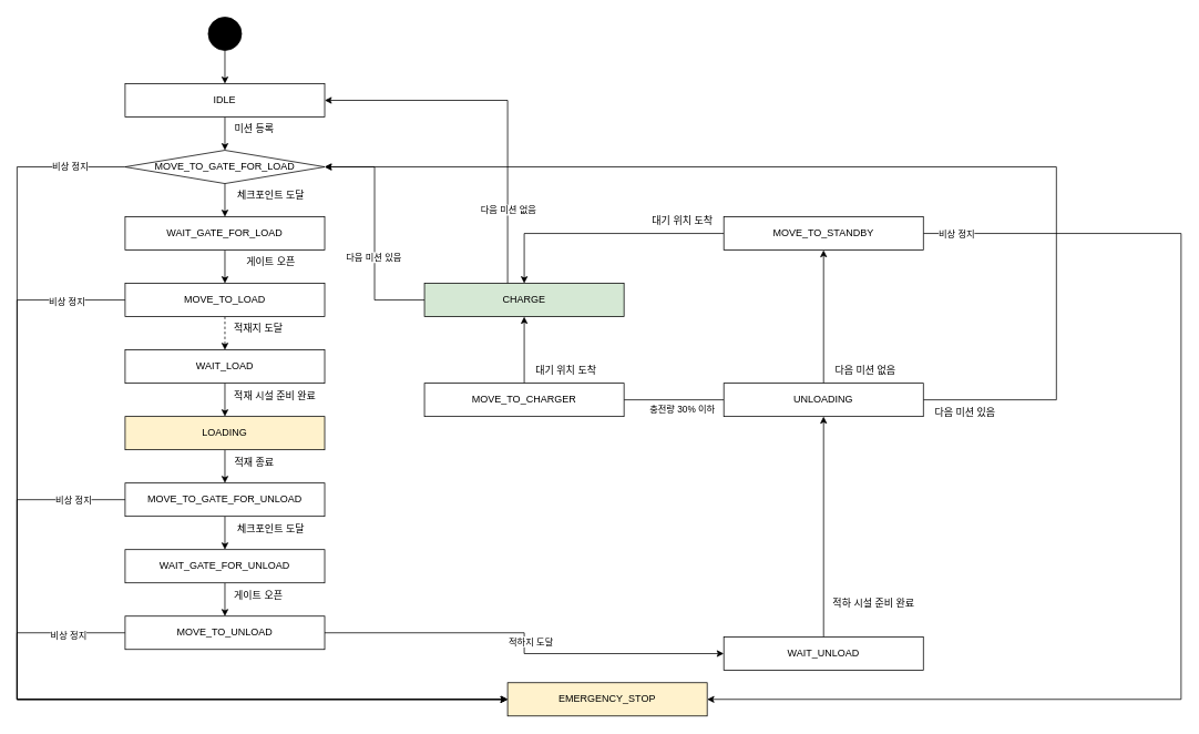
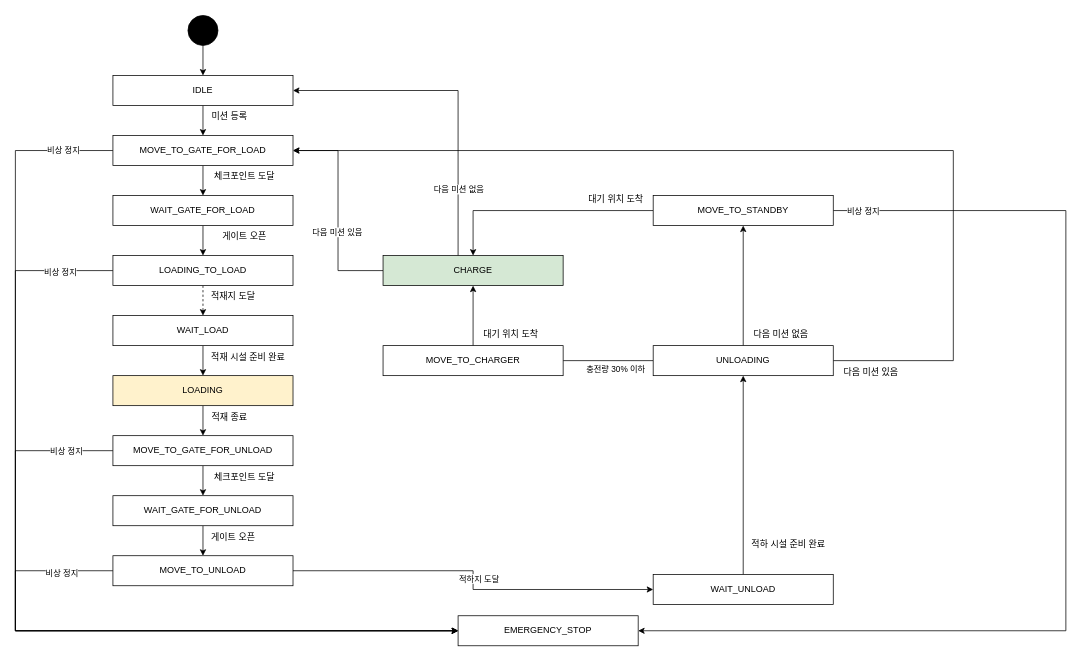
  <mxCell id="0" />
  <mxCell id="1" parent="0" />
  <mxCell id="2" value="" style="edgeStyle=orthogonalEdgeStyle;rounded=0;orthogonalLoop=1;jettySize=auto;html=1;" edge="1" parent="1" source="3" target="9"><mxGeometry relative="1" as="geometry" /></mxCell>
  <mxCell id="3" value="IDLE" style="rounded=0;whiteSpace=wrap;html=1;" vertex="1" parent="1"><mxGeometry x="150" y="100" width="240" height="40" as="geometry" /></mxCell>
  <mxCell id="4" style="edgeStyle=orthogonalEdgeStyle;rounded=0;orthogonalLoop=1;jettySize=auto;html=1;entryX=0.5;entryY=0;entryDx=0;entryDy=0;" edge="1" parent="1" source="5" target="3"><mxGeometry relative="1" as="geometry" /></mxCell>
  <mxCell id="5" value="" style="ellipse;whiteSpace=wrap;html=1;aspect=fixed;fillColor=#000000;" vertex="1" parent="1"><mxGeometry x="250" y="20" width="40" height="40" as="geometry" /></mxCell>
  <mxCell id="6" value="" style="edgeStyle=orthogonalEdgeStyle;rounded=0;orthogonalLoop=1;jettySize=auto;html=1;" edge="1" parent="1" source="9" target="12"><mxGeometry relative="1" as="geometry" /></mxCell>
  <mxCell id="7" style="edgeStyle=orthogonalEdgeStyle;rounded=0;orthogonalLoop=1;jettySize=auto;html=1;entryX=0;entryY=0.5;entryDx=0;entryDy=0;" edge="1" parent="1" source="9" target="58"><mxGeometry relative="1" as="geometry"><Array as="points"><mxPoint x="20" y="200" /><mxPoint x="20" y="840" /></Array></mxGeometry></mxCell>
  <mxCell id="8" value="비상 정지" style="edgeLabel;html=1;align=center;verticalAlign=middle;resizable=0;points=[];" vertex="1" connectable="0" parent="7"><mxGeometry x="-0.901" y="-1" relative="1" as="geometry"><mxPoint as="offset" /></mxGeometry></mxCell>
- <mxCell id="9" value="MOVE_TO_GATE_FOR_LOAD" style="rhombus;whiteSpace=wrap;html=1;" vertex="1" parent="1"><mxGeometry x="150" y="180" width="240" height="40" as="geometry" /></mxCell>
+ <mxCell id="9" value="MOVE_TO_GATE_FOR_LOAD" style="whiteSpace=wrap;html=1;rounded=0;" vertex="1" parent="1"><mxGeometry x="150" y="180" width="240" height="40" as="geometry" /></mxCell>
  <mxCell id="10" value="미션 등록" style="text;html=1;align=center;verticalAlign=middle;resizable=0;points=[];autosize=1;strokeColor=none;fillColor=none;" vertex="1" parent="1"><mxGeometry x="270" y="140" width="70" height="30" as="geometry" /></mxCell>
  <mxCell id="11" value="" style="edgeStyle=orthogonalEdgeStyle;rounded=0;orthogonalLoop=1;jettySize=auto;html=1;" edge="1" parent="1" source="12" target="16"><mxGeometry relative="1" as="geometry" /></mxCell>
  <mxCell id="12" value="WAIT_GATE_FOR_LOAD" style="whiteSpace=wrap;html=1;rounded=0;" vertex="1" parent="1"><mxGeometry x="150" y="260" width="240" height="40" as="geometry" /></mxCell>
  <mxCell id="13" value="" style="edgeStyle=orthogonalEdgeStyle;rounded=0;orthogonalLoop=1;jettySize=auto;html=1;dashed=1;" edge="1" parent="1" source="16" target="20"><mxGeometry relative="1" as="geometry" /></mxCell>
  <mxCell id="14" style="edgeStyle=orthogonalEdgeStyle;rounded=0;orthogonalLoop=1;jettySize=auto;html=1;entryX=0;entryY=0.5;entryDx=0;entryDy=0;" edge="1" parent="1" source="16" target="58"><mxGeometry relative="1" as="geometry"><Array as="points"><mxPoint x="20" y="360" /><mxPoint x="20" y="840" /></Array></mxGeometry></mxCell>
  <mxCell id="15" value="비상 정지" style="edgeLabel;html=1;align=center;verticalAlign=middle;resizable=0;points=[];" vertex="1" connectable="0" parent="14"><mxGeometry x="-0.881" y="2" relative="1" as="geometry"><mxPoint as="offset" /></mxGeometry></mxCell>
- <mxCell id="16" value="MOVE_TO_LOAD" style="whiteSpace=wrap;html=1;rounded=0;" vertex="1" parent="1"><mxGeometry x="150" y="340" width="240" height="40" as="geometry" /></mxCell>
+ <mxCell id="16" value="LOADING_TO_LOAD" style="whiteSpace=wrap;html=1;rounded=0;" vertex="1" parent="1"><mxGeometry x="150" y="340" width="240" height="40" as="geometry" /></mxCell>
  <mxCell id="17" value="체크포인트 도달" style="text;html=1;align=center;verticalAlign=middle;resizable=0;points=[];autosize=1;strokeColor=none;fillColor=none;" vertex="1" parent="1"><mxGeometry x="270" y="220" width="110" height="30" as="geometry" /></mxCell>
  <mxCell id="18" value="게이트 오픈" style="text;html=1;align=center;verticalAlign=middle;resizable=0;points=[];autosize=1;strokeColor=none;fillColor=none;" vertex="1" parent="1"><mxGeometry x="285" y="300" width="80" height="30" as="geometry" /></mxCell>
  <mxCell id="19" value="" style="edgeStyle=orthogonalEdgeStyle;rounded=0;orthogonalLoop=1;jettySize=auto;html=1;" edge="1" parent="1" source="20" target="23"><mxGeometry relative="1" as="geometry" /></mxCell>
  <mxCell id="20" value="WAIT_LOAD" style="whiteSpace=wrap;html=1;rounded=0;" vertex="1" parent="1"><mxGeometry x="150" y="420" width="240" height="40" as="geometry" /></mxCell>
  <mxCell id="21" value="적재지 도달" style="text;html=1;align=center;verticalAlign=middle;resizable=0;points=[];autosize=1;strokeColor=none;fillColor=none;" vertex="1" parent="1"><mxGeometry x="270" y="380" width="80" height="30" as="geometry" /></mxCell>
  <mxCell id="22" value="" style="edgeStyle=orthogonalEdgeStyle;rounded=0;orthogonalLoop=1;jettySize=auto;html=1;" edge="1" parent="1" source="23" target="28"><mxGeometry relative="1" as="geometry" /></mxCell>
  <mxCell id="23" value="LOADING" style="whiteSpace=wrap;html=1;rounded=0;fillColor=#fff2cc;" vertex="1" parent="1"><mxGeometry x="150" y="500" width="240" height="40" as="geometry" /></mxCell>
  <mxCell id="24" value="적재 시설 준비 완료" style="text;html=1;align=center;verticalAlign=middle;resizable=0;points=[];autosize=1;strokeColor=none;fillColor=none;" vertex="1" parent="1"><mxGeometry x="270" y="460" width="120" height="30" as="geometry" /></mxCell>
  <mxCell id="25" value="" style="edgeStyle=orthogonalEdgeStyle;rounded=0;orthogonalLoop=1;jettySize=auto;html=1;" edge="1" parent="1" source="28" target="31"><mxGeometry relative="1" as="geometry" /></mxCell>
  <mxCell id="26" style="edgeStyle=orthogonalEdgeStyle;rounded=0;orthogonalLoop=1;jettySize=auto;html=1;entryX=0;entryY=0.5;entryDx=0;entryDy=0;" edge="1" parent="1" source="28" target="58"><mxGeometry relative="1" as="geometry"><Array as="points"><mxPoint x="20" y="600" /><mxPoint x="20" y="840" /></Array></mxGeometry></mxCell>
  <mxCell id="27" value="비상 정지" style="edgeLabel;html=1;align=center;verticalAlign=middle;resizable=0;points=[];" vertex="1" connectable="0" parent="26"><mxGeometry x="-0.869" relative="1" as="geometry"><mxPoint as="offset" /></mxGeometry></mxCell>
  <mxCell id="28" value="MOVE_TO_GATE_FOR_UNLOAD" style="whiteSpace=wrap;html=1;rounded=0;" vertex="1" parent="1"><mxGeometry x="150" y="580" width="240" height="40" as="geometry" /></mxCell>
  <mxCell id="29" value="적재 종료" style="text;html=1;align=center;verticalAlign=middle;resizable=0;points=[];autosize=1;strokeColor=none;fillColor=none;" vertex="1" parent="1"><mxGeometry x="270" y="540" width="70" height="30" as="geometry" /></mxCell>
  <mxCell id="30" value="" style="edgeStyle=orthogonalEdgeStyle;rounded=0;orthogonalLoop=1;jettySize=auto;html=1;" edge="1" parent="1" source="31" target="37"><mxGeometry relative="1" as="geometry" /></mxCell>
  <mxCell id="31" value="WAIT_GATE_FOR_UNLOAD" style="whiteSpace=wrap;html=1;rounded=0;" vertex="1" parent="1"><mxGeometry x="150" y="660" width="240" height="40" as="geometry" /></mxCell>
  <mxCell id="32" value="체크포인트 도달" style="text;html=1;align=center;verticalAlign=middle;resizable=0;points=[];autosize=1;strokeColor=none;fillColor=none;" vertex="1" parent="1"><mxGeometry x="270" y="620" width="110" height="30" as="geometry" /></mxCell>
  <mxCell id="33" value="" style="edgeStyle=orthogonalEdgeStyle;rounded=0;orthogonalLoop=1;jettySize=auto;html=1;" edge="1" parent="1" source="37" target="39"><mxGeometry relative="1" as="geometry" /></mxCell>
  <mxCell id="34" value="적하지 도달" style="edgeLabel;html=1;align=center;verticalAlign=middle;resizable=0;points=[];" vertex="1" connectable="0" parent="33"><mxGeometry x="-0.417" y="-5" relative="1" as="geometry"><mxPoint x="100" y="5" as="offset" /></mxGeometry></mxCell>
  <mxCell id="35" style="edgeStyle=orthogonalEdgeStyle;rounded=0;orthogonalLoop=1;jettySize=auto;html=1;entryX=0;entryY=0.5;entryDx=0;entryDy=0;" edge="1" parent="1" source="37" target="58"><mxGeometry relative="1" as="geometry"><Array as="points"><mxPoint x="20" y="760" /><mxPoint x="20" y="840" /></Array></mxGeometry></mxCell>
  <mxCell id="36" value="비상 정지" style="edgeLabel;html=1;align=center;verticalAlign=middle;resizable=0;points=[];" vertex="1" connectable="0" parent="35"><mxGeometry x="-0.828" y="3" relative="1" as="geometry"><mxPoint as="offset" /></mxGeometry></mxCell>
  <mxCell id="37" value="MOVE_TO_UNLOAD" style="whiteSpace=wrap;html=1;rounded=0;" vertex="1" parent="1"><mxGeometry x="150" y="740" width="240" height="40" as="geometry" /></mxCell>
  <mxCell id="38" value="" style="edgeStyle=orthogonalEdgeStyle;rounded=0;orthogonalLoop=1;jettySize=auto;html=1;" edge="1" parent="1" source="39" target="45"><mxGeometry relative="1" as="geometry" /></mxCell>
  <mxCell id="39" value="WAIT_UNLOAD" style="whiteSpace=wrap;html=1;rounded=0;" vertex="1" parent="1"><mxGeometry x="870" y="765" width="240" height="40" as="geometry" /></mxCell>
  <mxCell id="40" value="게이트 오픈" style="text;html=1;align=center;verticalAlign=middle;resizable=0;points=[];autosize=1;strokeColor=none;fillColor=none;" vertex="1" parent="1"><mxGeometry x="270" y="700" width="80" height="30" as="geometry" /></mxCell>
  <mxCell id="41" value="" style="edgeStyle=orthogonalEdgeStyle;rounded=0;orthogonalLoop=1;jettySize=auto;html=1;" edge="1" parent="1" source="45" target="49"><mxGeometry relative="1" as="geometry" /></mxCell>
  <mxCell id="42" style="edgeStyle=orthogonalEdgeStyle;rounded=0;orthogonalLoop=1;jettySize=auto;html=1;entryX=1;entryY=0.5;entryDx=0;entryDy=0;endArrow=none;" edge="1" parent="1" source="45" target="52"><mxGeometry relative="1" as="geometry" /></mxCell>
  <mxCell id="43" value="충전량 30% 이하" style="edgeLabel;html=1;align=center;verticalAlign=middle;resizable=0;points=[];" vertex="1" connectable="0" parent="42"><mxGeometry x="0.033" y="1" relative="1" as="geometry"><mxPoint x="11" y="9" as="offset" /></mxGeometry></mxCell>
  <mxCell id="44" style="edgeStyle=orthogonalEdgeStyle;rounded=0;orthogonalLoop=1;jettySize=auto;html=1;entryX=1;entryY=0.5;entryDx=0;entryDy=0;" edge="1" parent="1" source="45" target="9"><mxGeometry relative="1" as="geometry"><Array as="points"><mxPoint x="1270" y="480" /><mxPoint x="1270" y="200" /></Array></mxGeometry></mxCell>
  <mxCell id="45" value="UNLOADING" style="whiteSpace=wrap;html=1;rounded=0;" vertex="1" parent="1"><mxGeometry x="870" y="460" width="240" height="40" as="geometry" /></mxCell>
  <mxCell id="46" style="edgeStyle=orthogonalEdgeStyle;rounded=0;orthogonalLoop=1;jettySize=auto;html=1;entryX=1;entryY=0.5;entryDx=0;entryDy=0;" edge="1" parent="1" source="49" target="58"><mxGeometry relative="1" as="geometry"><Array as="points"><mxPoint x="1420" y="280" /><mxPoint x="1420" y="840" /></Array></mxGeometry></mxCell>
  <mxCell id="47" value="비상 정지" style="edgeLabel;html=1;align=center;verticalAlign=middle;resizable=0;points=[];" vertex="1" connectable="0" parent="46"><mxGeometry x="-0.961" y="1" relative="1" as="geometry"><mxPoint x="11" y="1" as="offset" /></mxGeometry></mxCell>
  <mxCell id="48" style="edgeStyle=orthogonalEdgeStyle;rounded=0;orthogonalLoop=1;jettySize=auto;html=1;entryX=0.5;entryY=0;entryDx=0;entryDy=0;" edge="1" parent="1" source="49" target="57"><mxGeometry relative="1" as="geometry" /></mxCell>
  <mxCell id="49" value="MOVE_TO_STANDBY" style="whiteSpace=wrap;html=1;rounded=0;" vertex="1" parent="1"><mxGeometry x="870" y="260" width="240" height="40" as="geometry" /></mxCell>
  <mxCell id="50" value="적하 시설 준비 완료" style="text;html=1;align=center;verticalAlign=middle;resizable=0;points=[];autosize=1;strokeColor=none;fillColor=none;" vertex="1" parent="1"><mxGeometry x="990" y="710" width="120" height="30" as="geometry" /></mxCell>
  <mxCell id="51" value="" style="edgeStyle=orthogonalEdgeStyle;rounded=0;orthogonalLoop=1;jettySize=auto;html=1;" edge="1" parent="1" source="52" target="57"><mxGeometry relative="1" as="geometry" /></mxCell>
  <mxCell id="52" value="MOVE_TO_CHARGER" style="whiteSpace=wrap;html=1;" vertex="1" parent="1"><mxGeometry x="510" y="460" width="240" height="40" as="geometry" /></mxCell>
  <mxCell id="53" style="edgeStyle=orthogonalEdgeStyle;rounded=0;orthogonalLoop=1;jettySize=auto;html=1;entryX=1;entryY=0.5;entryDx=0;entryDy=0;" edge="1" parent="1" source="57" target="9"><mxGeometry relative="1" as="geometry" /></mxCell>
  <mxCell id="54" value="다음 미션 있음" style="edgeLabel;html=1;align=center;verticalAlign=middle;resizable=0;points=[];" vertex="1" connectable="0" parent="53"><mxGeometry x="-0.199" y="2" relative="1" as="geometry"><mxPoint as="offset" /></mxGeometry></mxCell>
  <mxCell id="55" style="edgeStyle=orthogonalEdgeStyle;rounded=0;orthogonalLoop=1;jettySize=auto;html=1;entryX=1;entryY=0.5;entryDx=0;entryDy=0;" edge="1" parent="1" source="57" target="3"><mxGeometry relative="1" as="geometry"><Array as="points"><mxPoint x="610" y="120" /></Array></mxGeometry></mxCell>
  <mxCell id="56" value="다음 미션 없음" style="edgeLabel;html=1;align=center;verticalAlign=middle;resizable=0;points=[];" vertex="1" connectable="0" parent="55"><mxGeometry x="-0.558" y="1" relative="1" as="geometry"><mxPoint x="1" y="8" as="offset" /></mxGeometry></mxCell>
  <mxCell id="57" value="CHARGE" style="whiteSpace=wrap;html=1;fillColor=#d5e8d4;" vertex="1" parent="1"><mxGeometry x="510" y="340" width="240" height="40" as="geometry" /></mxCell>
- <mxCell id="58" value="EMERGENCY_STOP" style="whiteSpace=wrap;html=1;fillColor=#fff2cc;" vertex="1" parent="1"><mxGeometry x="610" y="820" width="240" height="40" as="geometry" /></mxCell>
+ <mxCell id="58" value="EMERGENCY_STOP" style="whiteSpace=wrap;html=1;" vertex="1" parent="1"><mxGeometry x="610" y="820" width="240" height="40" as="geometry" /></mxCell>
  <mxCell id="59" value="다음 미션 없음" style="text;html=1;align=center;verticalAlign=middle;resizable=0;points=[];autosize=1;strokeColor=none;fillColor=none;" vertex="1" parent="1"><mxGeometry x="990" y="430" width="100" height="30" as="geometry" /></mxCell>
  <mxCell id="60" value="다음 미션 있음" style="text;html=1;align=center;verticalAlign=middle;resizable=0;points=[];autosize=1;strokeColor=none;fillColor=none;" vertex="1" parent="1"><mxGeometry x="1110" y="480" width="100" height="30" as="geometry" /></mxCell>
  <mxCell id="61" value="대기 위치 도착" style="text;html=1;align=center;verticalAlign=middle;resizable=0;points=[];autosize=1;strokeColor=none;fillColor=none;" vertex="1" parent="1"><mxGeometry x="630" y="430" width="100" height="30" as="geometry" /></mxCell>
  <mxCell id="62" value="대기 위치 도착" style="text;html=1;align=center;verticalAlign=middle;resizable=0;points=[];autosize=1;strokeColor=none;fillColor=none;" vertex="1" parent="1"><mxGeometry x="770" y="250" width="100" height="30" as="geometry" /></mxCell>
